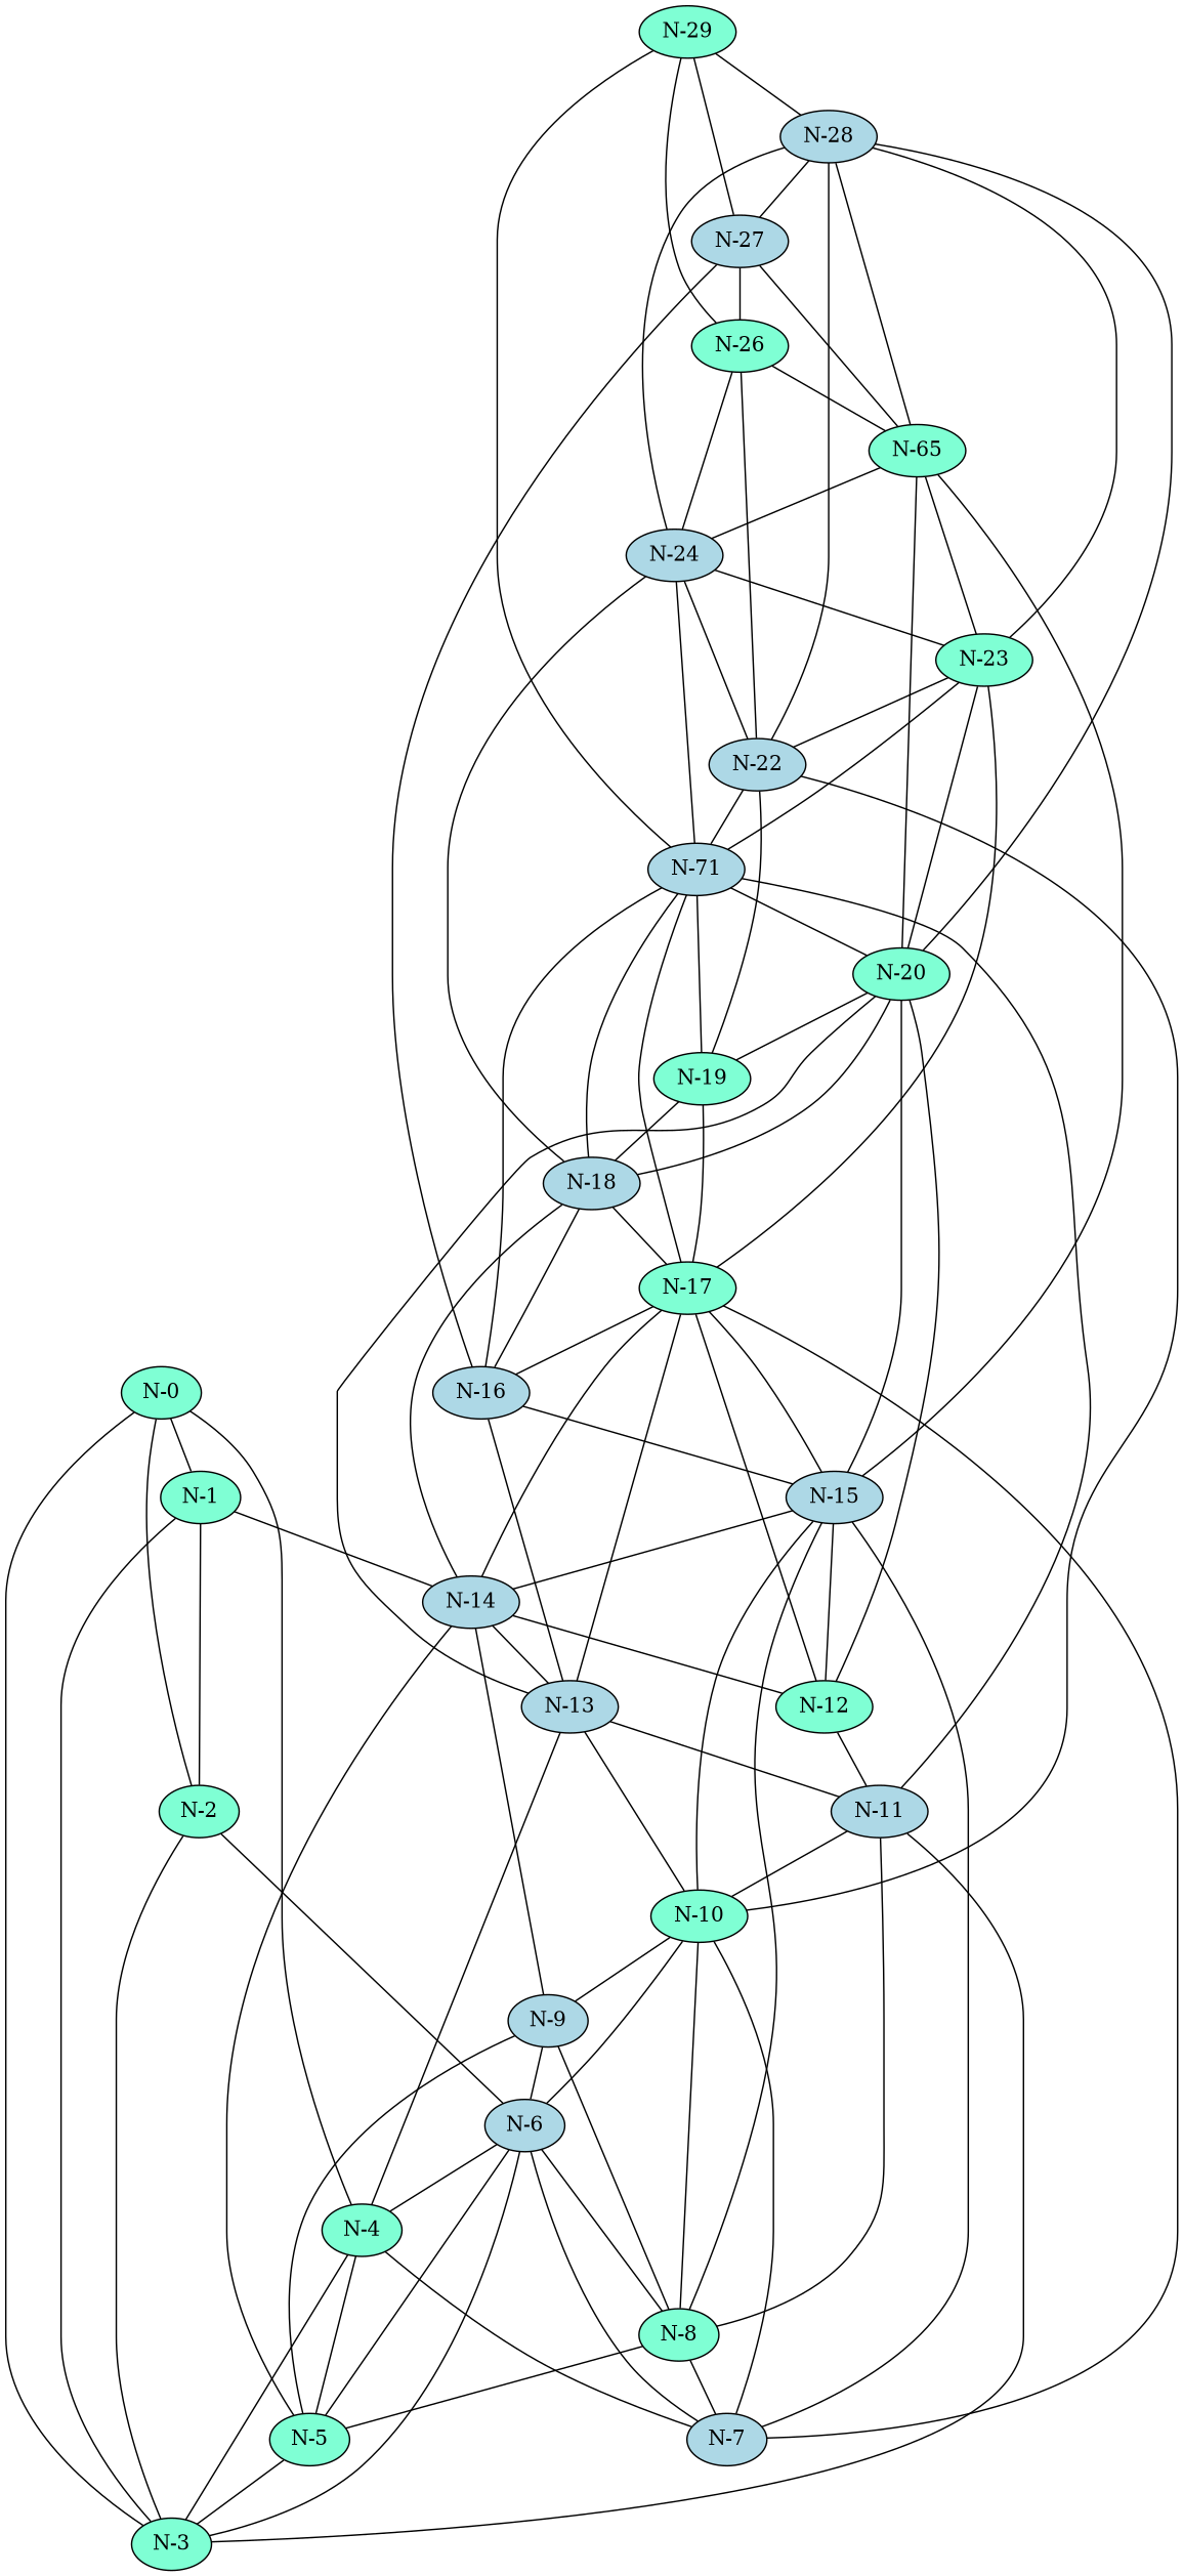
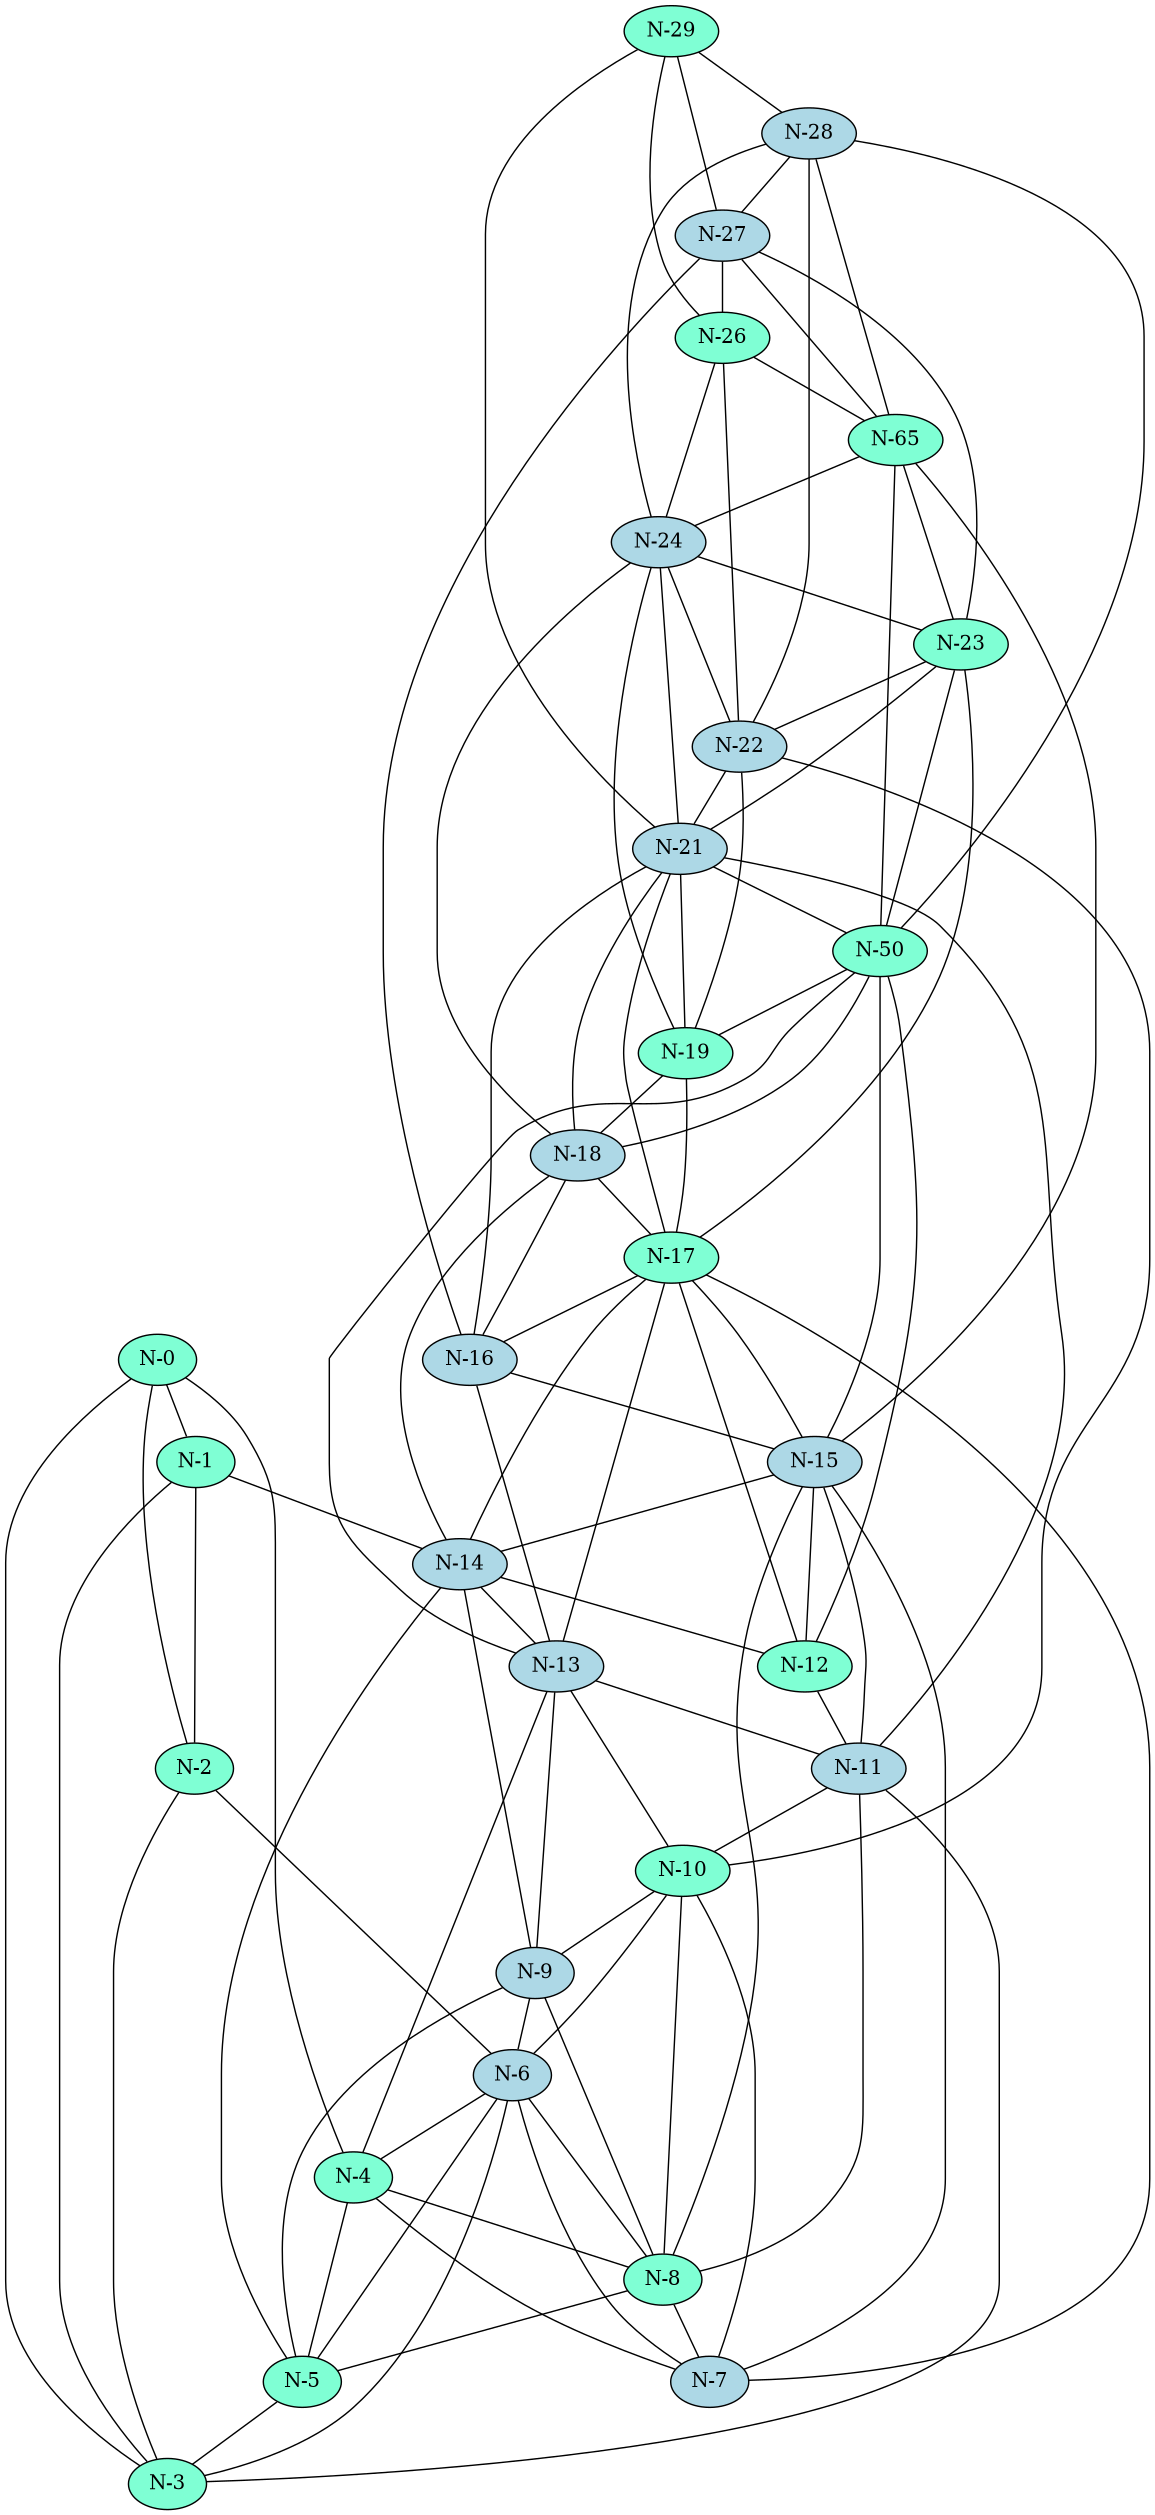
  graph {
    node [fillcolor=aquamarine style=filled]
    "N-0"
    "N-1"
    "N-2"
    "N-3"
    "N-4"
    "N-14" [fillcolor=lightblue]
    "N-6" [fillcolor=lightblue]
    "N-5"
    "N-9" [fillcolor=lightblue]
    "N-12"
    "N-13" [fillcolor=lightblue]
    "N-7" [fillcolor=lightblue]
    "N-8"
    "N-10"
    "N-11" [fillcolor=lightblue]
    "N-15" [fillcolor=lightblue]
    "N-16" [fillcolor=lightblue]
    "N-17"
    "N-18" [fillcolor=lightblue]
    "N-19"
-   "N-20"
-   "N-21" [fillcolor=lightblue label="N-71"]
+   "N-20" [label="N-50"]
+   "N-21" [fillcolor=lightblue]
    "N-22" [fillcolor=lightblue]
    "N-23"
    "N-24" [fillcolor=lightblue]
    n26 [label="N-65"]
    "N-26"
    "N-27" [fillcolor=lightblue]
    "N-28" [fillcolor=lightblue]
    "N-29"
    "N-0" -- "N-1"
    "N-0" -- "N-2"
    "N-0" -- "N-3"
    "N-0" -- "N-4"
    "N-1" -- "N-2"
    "N-1" -- "N-3"
    "N-1" -- "N-14"
    "N-2" -- "N-3"
    "N-2" -- "N-6"
-   "N-4" -- "N-3"
+   "N-4" -- "N-8"
    "N-14" -- "N-5"
    "N-14" -- "N-9"
    "N-14" -- "N-12"
    "N-14" -- "N-13"
    "N-6" -- "N-3"
    "N-6" -- "N-4"
    "N-6" -- "N-5"
    "N-5" -- "N-3"
    "N-5" -- "N-4"
    "N-9" -- "N-6"
    "N-9" -- "N-5"
    "N-9" -- "N-8"
    "N-12" -- "N-11"
    "N-13" -- "N-4"
+   "N-13" -- "N-9"
    "N-13" -- "N-10"
    "N-13" -- "N-11"
    "N-7" -- "N-4"
    "N-7" -- "N-6"
    "N-8" -- "N-6"
    "N-8" -- "N-5"
    "N-8" -- "N-7"
    "N-10" -- "N-6"
    "N-10" -- "N-9"
    "N-10" -- "N-7"
    "N-10" -- "N-8"
    "N-11" -- "N-3"
    "N-11" -- "N-8"
    "N-11" -- "N-10"
    "N-15" -- "N-14"
    "N-15" -- "N-12"
    "N-15" -- "N-7"
    "N-15" -- "N-8"
-   "N-15" -- "N-10"
+   "N-15" -- "N-11"
    "N-16" -- "N-13"
    "N-16" -- "N-15"
    "N-17" -- "N-14"
    "N-17" -- "N-12"
    "N-17" -- "N-13"
    "N-17" -- "N-7"
    "N-17" -- "N-15"
    "N-17" -- "N-16"
    "N-18" -- "N-14"
    "N-18" -- "N-16"
    "N-18" -- "N-17"
    "N-19" -- "N-17"
    "N-19" -- "N-18"
    "N-20" -- "N-12"
    "N-20" -- "N-13"
    "N-20" -- "N-15"
    "N-20" -- "N-18"
    "N-20" -- "N-19"
    "N-21" -- "N-11"
    "N-21" -- "N-16"
    "N-21" -- "N-17"
    "N-21" -- "N-18"
    "N-21" -- "N-19"
    "N-21" -- "N-20"
    "N-22" -- "N-10"
    "N-22" -- "N-19"
    "N-22" -- "N-21"
    "N-23" -- "N-17"
    "N-23" -- "N-20"
    "N-23" -- "N-21"
    "N-23" -- "N-22"
    "N-24" -- "N-18"
+   "N-24" -- "N-19"
    "N-24" -- "N-21"
    "N-24" -- "N-22"
    "N-24" -- "N-23"
    n26 -- "N-15"
    n26 -- "N-20"
    n26 -- "N-23"
    n26 -- "N-24"
    "N-26" -- "N-22"
    "N-26" -- "N-24"
    "N-26" -- n26
    "N-27" -- "N-16"
    "N-27" -- n26
    "N-27" -- "N-26"
    "N-28" -- "N-20"
    "N-28" -- "N-22"
-   "N-28" -- "N-23"
+   "N-27" -- "N-23"
    "N-28" -- "N-24"
    "N-28" -- n26
    "N-28" -- "N-27"
    "N-29" -- "N-21"
    "N-29" -- "N-26"
    "N-29" -- "N-27"
    "N-29" -- "N-28"
  }
